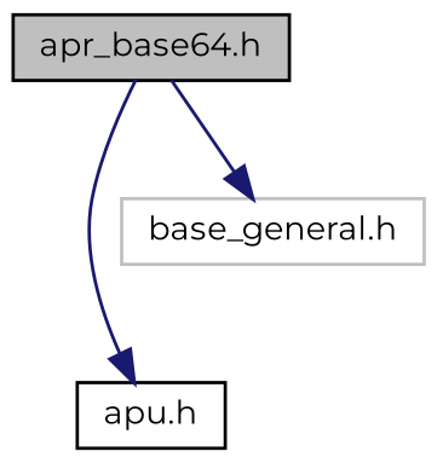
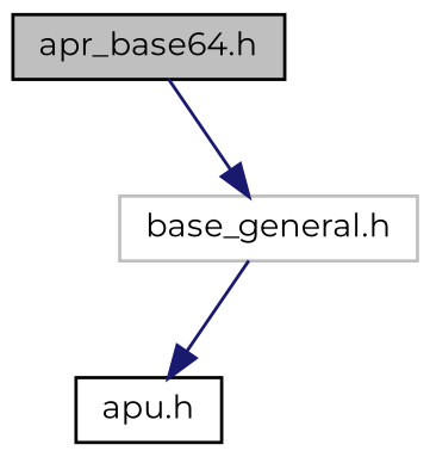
  digraph {
    fontname=Montserrat
    node [color=black fillcolor=white fontname=Montserrat fontsize=10 shape=record style=filled]
    edge [color=midnightblue fontname=Montserrat fontsize=10 labelfontname=Helvetica labelfontsize=10 style=solid]
    n1 [fillcolor=grey75 fontcolor=black height=0.2 label="apr_base64.h" width=0.4]
    n2 [height=0.2 label="apu.h" width=0.4]
    n3 [color=grey75 height=0.2 label="base_general.h" width=0.4]
-   n1 -> n2
+   n3 -> n2
    n1 -> n3
  }
